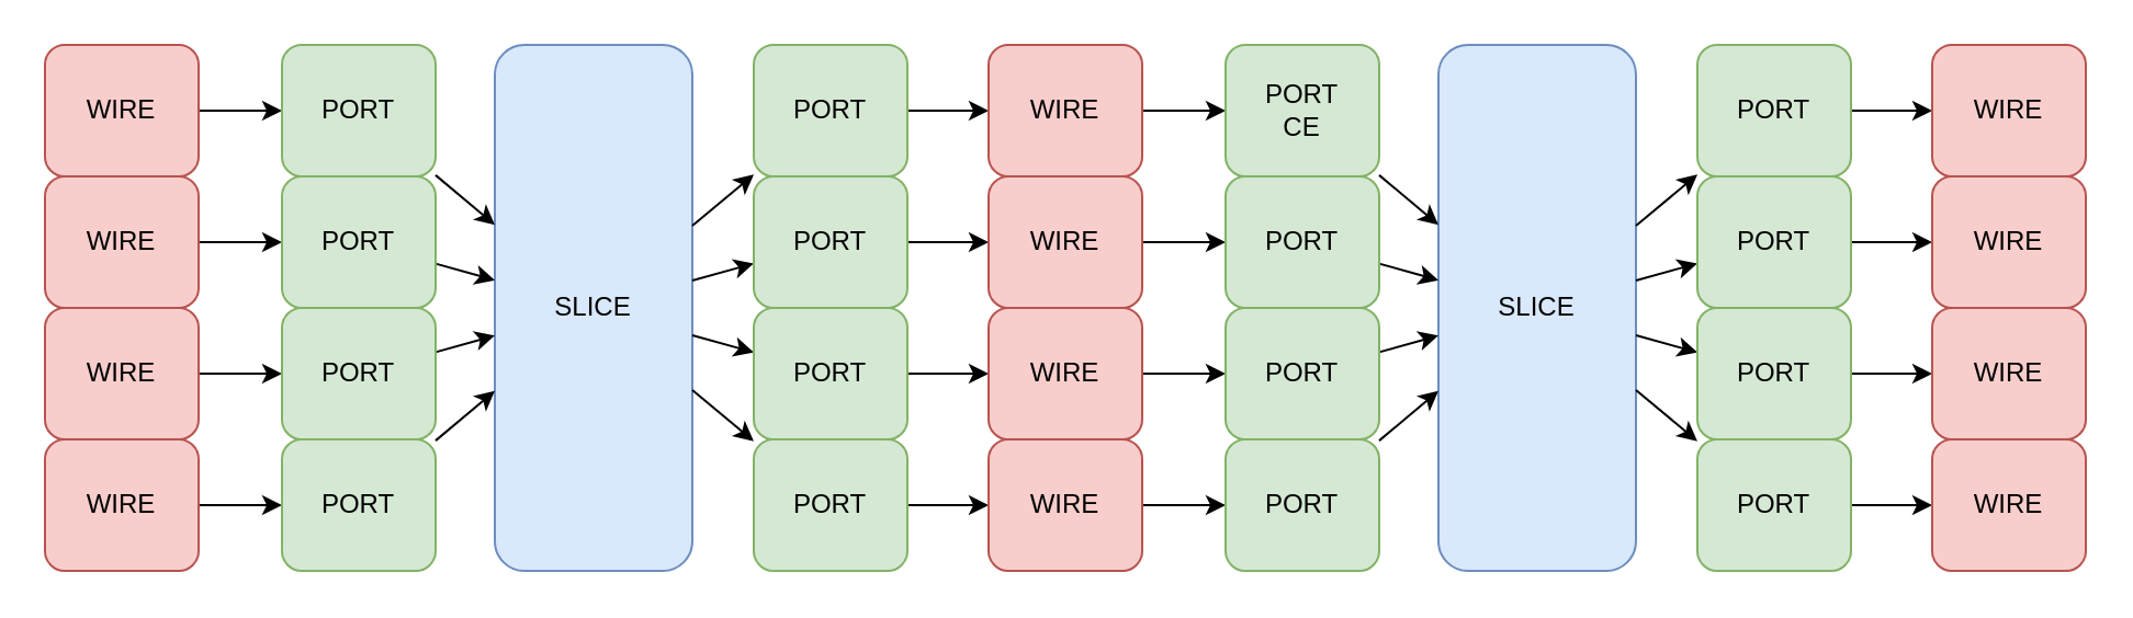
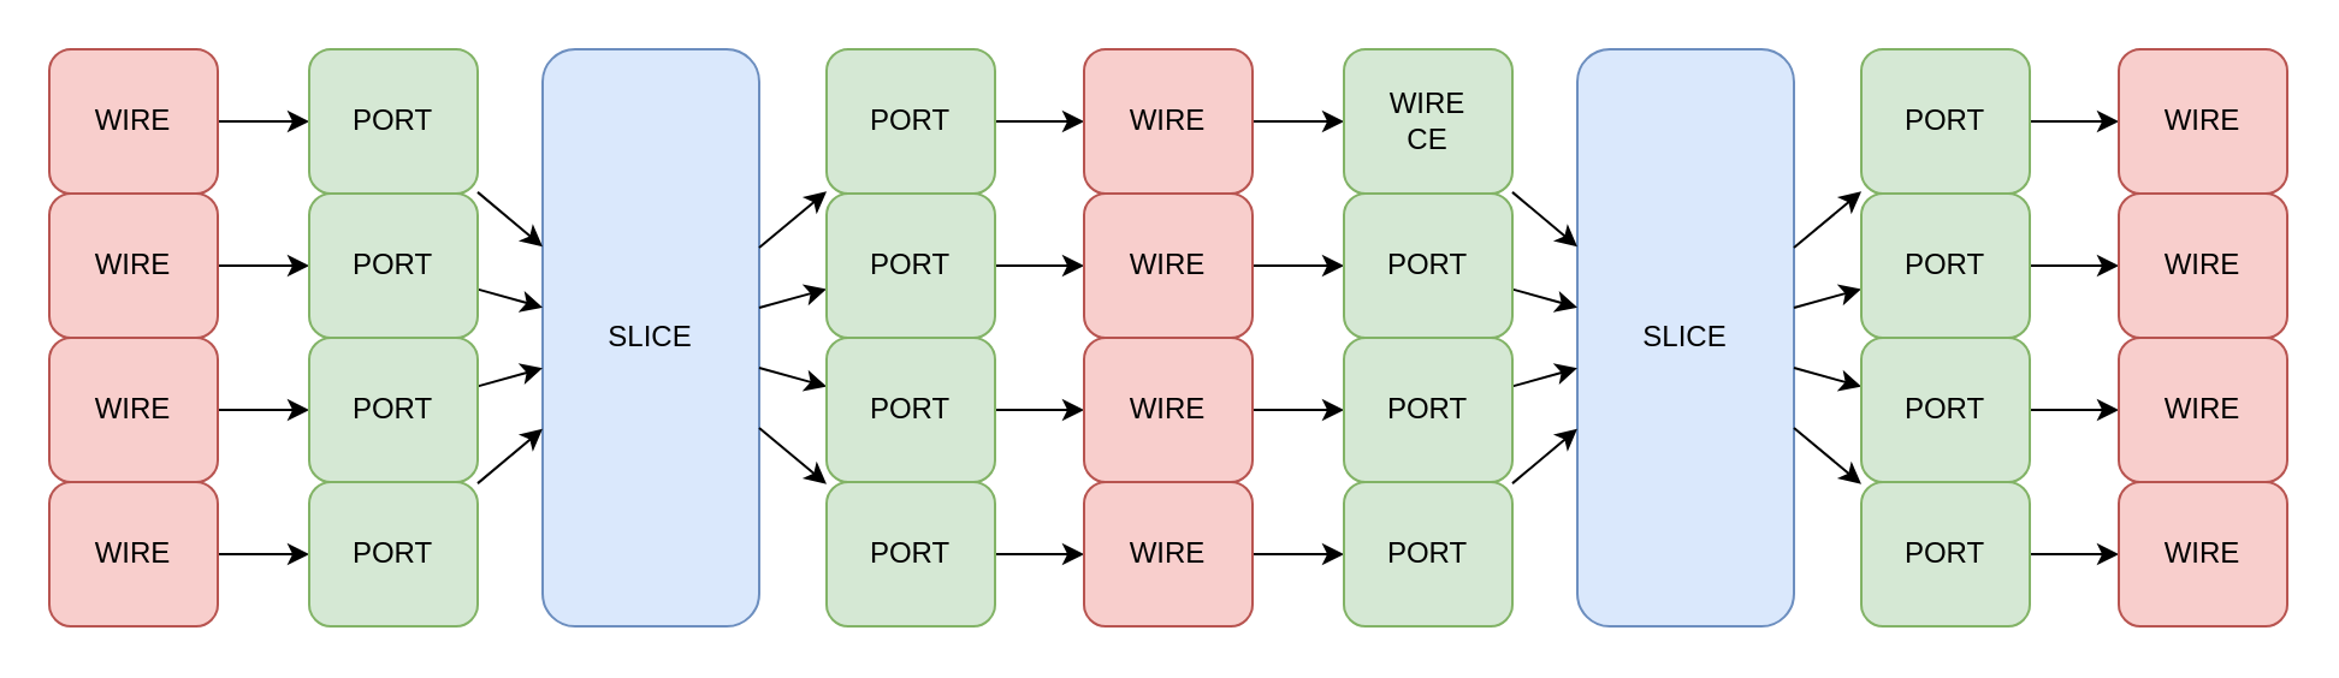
  <mxCell id="0" />
  <mxCell id="1" parent="0" />
  <mxCell id="2" value="SLICE" style="rounded=1;whiteSpace=wrap;html=1;fillColor=#dae8fc;strokeColor=#6c8ebf;" vertex="1" parent="1"><mxGeometry x="225" y="20" width="90" height="240" as="geometry" /></mxCell>
  <mxCell id="3" value="SLICE" style="rounded=1;whiteSpace=wrap;html=1;fillColor=#dae8fc;strokeColor=#6c8ebf;" vertex="1" parent="1"><mxGeometry x="655" y="20" width="90" height="240" as="geometry" /></mxCell>
  <mxCell id="4" value="" style="endArrow=classic;html=1;" edge="1" parent="1" source="37" target="42"><mxGeometry width="50" height="50" relative="1" as="geometry"><mxPoint x="-30" y="40" as="sourcePoint" /><mxPoint x="20" y="-10" as="targetPoint" /></mxGeometry></mxCell>
  <mxCell id="5" value="" style="endArrow=classic;html=1;" edge="1" parent="1" source="38" target="43"><mxGeometry width="50" height="50" relative="1" as="geometry"><mxPoint x="100" y="60" as="sourcePoint" /><mxPoint x="120" y="60" as="targetPoint" /></mxGeometry></mxCell>
  <mxCell id="6" value="" style="endArrow=classic;html=1;" edge="1" parent="1" source="39" target="44"><mxGeometry width="50" height="50" relative="1" as="geometry"><mxPoint x="100" y="120" as="sourcePoint" /><mxPoint x="120" y="120" as="targetPoint" /></mxGeometry></mxCell>
  <mxCell id="7" value="" style="endArrow=classic;html=1;" edge="1" parent="1" source="40" target="45"><mxGeometry width="50" height="50" relative="1" as="geometry"><mxPoint x="100" y="180" as="sourcePoint" /><mxPoint x="120" y="180" as="targetPoint" /></mxGeometry></mxCell>
  <mxCell id="8" value="" style="endArrow=classic;html=1;" edge="1" parent="1" source="45" target="2"><mxGeometry width="50" height="50" relative="1" as="geometry"><mxPoint x="100" y="240" as="sourcePoint" /><mxPoint x="120" y="240" as="targetPoint" /></mxGeometry></mxCell>
  <mxCell id="9" value="" style="endArrow=classic;html=1;" edge="1" parent="1" source="44" target="2"><mxGeometry width="50" height="50" relative="1" as="geometry"><mxPoint x="190" y="211.364" as="sourcePoint" /><mxPoint x="220" y="186.818" as="targetPoint" /></mxGeometry></mxCell>
  <mxCell id="10" value="" style="endArrow=classic;html=1;" edge="1" parent="1" source="43" target="2"><mxGeometry width="50" height="50" relative="1" as="geometry"><mxPoint x="190" y="170.455" as="sourcePoint" /><mxPoint x="220" y="162.273" as="targetPoint" /></mxGeometry></mxCell>
  <mxCell id="11" value="" style="endArrow=classic;html=1;" edge="1" parent="1" source="42" target="2"><mxGeometry width="50" height="50" relative="1" as="geometry"><mxPoint x="190" y="129.545" as="sourcePoint" /><mxPoint x="220" y="137.727" as="targetPoint" /></mxGeometry></mxCell>
  <mxCell id="12" value="" style="endArrow=classic;html=1;" edge="1" parent="1" source="2" target="47"><mxGeometry width="50" height="50" relative="1" as="geometry"><mxPoint x="190" y="88.636" as="sourcePoint" /><mxPoint x="220" y="113.182" as="targetPoint" /></mxGeometry></mxCell>
  <mxCell id="13" value="" style="endArrow=classic;html=1;" edge="1" parent="1" source="2" target="48"><mxGeometry width="50" height="50" relative="1" as="geometry"><mxPoint x="310" y="115.966" as="sourcePoint" /><mxPoint x="349" y="86.471" as="targetPoint" /></mxGeometry></mxCell>
  <mxCell id="14" value="" style="endArrow=classic;html=1;" edge="1" parent="1" source="2" target="49"><mxGeometry width="50" height="50" relative="1" as="geometry"><mxPoint x="310" y="138.655" as="sourcePoint" /><mxPoint x="349" y="128.824" as="targetPoint" /></mxGeometry></mxCell>
  <mxCell id="15" value="" style="endArrow=classic;html=1;" edge="1" parent="1" source="2" target="50"><mxGeometry width="50" height="50" relative="1" as="geometry"><mxPoint x="310" y="161.345" as="sourcePoint" /><mxPoint x="349" y="171.176" as="targetPoint" /></mxGeometry></mxCell>
  <mxCell id="16" value="" style="endArrow=classic;html=1;" edge="1" parent="1" source="50" target="55"><mxGeometry width="50" height="50" relative="1" as="geometry"><mxPoint x="310" y="184.034" as="sourcePoint" /><mxPoint x="349" y="213.529" as="targetPoint" /></mxGeometry></mxCell>
  <mxCell id="17" value="" style="endArrow=classic;html=1;" edge="1" parent="1" source="49" target="54"><mxGeometry width="50" height="50" relative="1" as="geometry"><mxPoint x="419" y="240" as="sourcePoint" /><mxPoint x="450" y="240" as="targetPoint" /></mxGeometry></mxCell>
  <mxCell id="18" value="" style="endArrow=classic;html=1;" edge="1" parent="1" source="48" target="53"><mxGeometry width="50" height="50" relative="1" as="geometry"><mxPoint x="419" y="180" as="sourcePoint" /><mxPoint x="450" y="180" as="targetPoint" /></mxGeometry></mxCell>
  <mxCell id="19" value="" style="endArrow=classic;html=1;" edge="1" parent="1" source="47" target="52"><mxGeometry width="50" height="50" relative="1" as="geometry"><mxPoint x="419" y="120" as="sourcePoint" /><mxPoint x="450" y="120" as="targetPoint" /></mxGeometry></mxCell>
  <mxCell id="20" value="" style="endArrow=classic;html=1;" edge="1" parent="1" source="52" target="57"><mxGeometry width="50" height="50" relative="1" as="geometry"><mxPoint x="419" y="60" as="sourcePoint" /><mxPoint x="450" y="60" as="targetPoint" /></mxGeometry></mxCell>
  <mxCell id="21" value="" style="endArrow=classic;html=1;" edge="1" parent="1" source="53" target="58"><mxGeometry width="50" height="50" relative="1" as="geometry"><mxPoint x="520" y="60" as="sourcePoint" /><mxPoint x="560" y="60" as="targetPoint" /></mxGeometry></mxCell>
  <mxCell id="22" value="" style="endArrow=classic;html=1;" edge="1" parent="1" source="54" target="59"><mxGeometry width="50" height="50" relative="1" as="geometry"><mxPoint x="520" y="120" as="sourcePoint" /><mxPoint x="560" y="120" as="targetPoint" /></mxGeometry></mxCell>
  <mxCell id="23" value="" style="endArrow=classic;html=1;" edge="1" parent="1" source="55" target="60"><mxGeometry width="50" height="50" relative="1" as="geometry"><mxPoint x="520" y="180" as="sourcePoint" /><mxPoint x="560" y="180" as="targetPoint" /></mxGeometry></mxCell>
  <mxCell id="24" value="" style="endArrow=classic;html=1;" edge="1" parent="1" source="60" target="3"><mxGeometry width="50" height="50" relative="1" as="geometry"><mxPoint x="520" y="240" as="sourcePoint" /><mxPoint x="560" y="240" as="targetPoint" /></mxGeometry></mxCell>
  <mxCell id="25" value="" style="endArrow=classic;html=1;" edge="1" parent="1" source="59" target="3"><mxGeometry width="50" height="50" relative="1" as="geometry"><mxPoint x="630" y="213.75" as="sourcePoint" /><mxPoint x="670" y="183.75" as="targetPoint" /></mxGeometry></mxCell>
  <mxCell id="26" value="" style="endArrow=classic;html=1;" edge="1" parent="1" source="58" target="3"><mxGeometry width="50" height="50" relative="1" as="geometry"><mxPoint x="630" y="171.25" as="sourcePoint" /><mxPoint x="670" y="161.25" as="targetPoint" /></mxGeometry></mxCell>
  <mxCell id="27" value="" style="endArrow=classic;html=1;" edge="1" parent="1" source="57" target="3"><mxGeometry width="50" height="50" relative="1" as="geometry"><mxPoint x="630" y="128.75" as="sourcePoint" /><mxPoint x="670" y="138.75" as="targetPoint" /></mxGeometry></mxCell>
  <mxCell id="28" value="" style="endArrow=classic;html=1;" edge="1" parent="1" source="3" target="62"><mxGeometry width="50" height="50" relative="1" as="geometry"><mxPoint x="630" y="86.25" as="sourcePoint" /><mxPoint x="670" y="116.25" as="targetPoint" /></mxGeometry></mxCell>
  <mxCell id="29" value="" style="endArrow=classic;html=1;" edge="1" parent="1" source="3" target="63"><mxGeometry width="50" height="50" relative="1" as="geometry"><mxPoint x="760" y="113.182" as="sourcePoint" /><mxPoint x="790" y="88.636" as="targetPoint" /></mxGeometry></mxCell>
  <mxCell id="30" value="" style="endArrow=classic;html=1;" edge="1" parent="1" source="3" target="64"><mxGeometry width="50" height="50" relative="1" as="geometry"><mxPoint x="760" y="137.727" as="sourcePoint" /><mxPoint x="790" y="129.545" as="targetPoint" /></mxGeometry></mxCell>
  <mxCell id="31" value="" style="endArrow=classic;html=1;" edge="1" parent="1" source="3" target="65"><mxGeometry width="50" height="50" relative="1" as="geometry"><mxPoint x="760" y="162.273" as="sourcePoint" /><mxPoint x="790" y="170.455" as="targetPoint" /></mxGeometry></mxCell>
  <mxCell id="32" value="" style="endArrow=classic;html=1;" edge="1" parent="1" source="65" target="70"><mxGeometry width="50" height="50" relative="1" as="geometry"><mxPoint x="760" y="186.818" as="sourcePoint" /><mxPoint x="790" y="211.364" as="targetPoint" /></mxGeometry></mxCell>
  <mxCell id="33" value="" style="endArrow=classic;html=1;" edge="1" parent="1" source="64" target="69"><mxGeometry width="50" height="50" relative="1" as="geometry"><mxPoint x="860" y="240" as="sourcePoint" /><mxPoint x="890" y="240" as="targetPoint" /></mxGeometry></mxCell>
  <mxCell id="34" value="" style="endArrow=classic;html=1;" edge="1" parent="1" source="63" target="68"><mxGeometry width="50" height="50" relative="1" as="geometry"><mxPoint x="860" y="180" as="sourcePoint" /><mxPoint x="890" y="180" as="targetPoint" /></mxGeometry></mxCell>
  <mxCell id="35" value="" style="endArrow=classic;html=1;" edge="1" parent="1" source="62" target="67"><mxGeometry width="50" height="50" relative="1" as="geometry"><mxPoint x="860" y="120" as="sourcePoint" /><mxPoint x="890" y="120" as="targetPoint" /></mxGeometry></mxCell>
  <mxCell id="36" value="" style="group" vertex="1" connectable="0" parent="1"><mxGeometry x="20" y="20" width="70" height="240" as="geometry" /></mxCell>
  <mxCell id="37" value="WIRE" style="rounded=1;whiteSpace=wrap;html=1;fillColor=#f8cecc;strokeColor=#b85450;" vertex="1" parent="36"><mxGeometry width="70" height="60" as="geometry" /></mxCell>
  <mxCell id="38" value="WIRE" style="rounded=1;whiteSpace=wrap;html=1;fillColor=#f8cecc;strokeColor=#b85450;" vertex="1" parent="36"><mxGeometry y="60" width="70" height="60" as="geometry" /></mxCell>
  <mxCell id="39" value="WIRE" style="rounded=1;whiteSpace=wrap;html=1;fillColor=#f8cecc;strokeColor=#b85450;" vertex="1" parent="36"><mxGeometry y="120" width="70" height="60" as="geometry" /></mxCell>
  <mxCell id="40" value="WIRE" style="rounded=1;whiteSpace=wrap;html=1;fillColor=#f8cecc;strokeColor=#b85450;" vertex="1" parent="36"><mxGeometry y="180" width="70" height="60" as="geometry" /></mxCell>
  <mxCell id="41" value="" style="group" vertex="1" connectable="0" parent="1"><mxGeometry x="128" y="20" width="70" height="240" as="geometry" /></mxCell>
  <mxCell id="42" value="PORT" style="rounded=1;whiteSpace=wrap;html=1;fillColor=#d5e8d4;strokeColor=#82b366;" vertex="1" parent="41"><mxGeometry width="70" height="60" as="geometry" /></mxCell>
  <mxCell id="43" value="PORT" style="rounded=1;whiteSpace=wrap;html=1;fillColor=#d5e8d4;strokeColor=#82b366;" vertex="1" parent="41"><mxGeometry y="60" width="70" height="60" as="geometry" /></mxCell>
  <mxCell id="44" value="PORT" style="rounded=1;whiteSpace=wrap;html=1;fillColor=#d5e8d4;strokeColor=#82b366;" vertex="1" parent="41"><mxGeometry y="120" width="70" height="60" as="geometry" /></mxCell>
  <mxCell id="45" value="PORT" style="rounded=1;whiteSpace=wrap;html=1;fillColor=#d5e8d4;strokeColor=#82b366;" vertex="1" parent="41"><mxGeometry y="180" width="70" height="60" as="geometry" /></mxCell>
  <mxCell id="46" value="" style="group" vertex="1" connectable="0" parent="1"><mxGeometry x="343" y="20" width="70" height="240" as="geometry" /></mxCell>
  <mxCell id="47" value="PORT" style="rounded=1;whiteSpace=wrap;html=1;fillColor=#d5e8d4;strokeColor=#82b366;" vertex="1" parent="46"><mxGeometry width="70" height="60" as="geometry" /></mxCell>
  <mxCell id="48" value="PORT" style="rounded=1;whiteSpace=wrap;html=1;fillColor=#d5e8d4;strokeColor=#82b366;" vertex="1" parent="46"><mxGeometry y="60" width="70" height="60" as="geometry" /></mxCell>
  <mxCell id="49" value="PORT" style="rounded=1;whiteSpace=wrap;html=1;fillColor=#d5e8d4;strokeColor=#82b366;" vertex="1" parent="46"><mxGeometry y="120" width="70" height="60" as="geometry" /></mxCell>
  <mxCell id="50" value="PORT" style="rounded=1;whiteSpace=wrap;html=1;fillColor=#d5e8d4;strokeColor=#82b366;" vertex="1" parent="46"><mxGeometry y="180" width="70" height="60" as="geometry" /></mxCell>
  <mxCell id="51" value="" style="group" vertex="1" connectable="0" parent="1"><mxGeometry x="450" y="20" width="70" height="240" as="geometry" /></mxCell>
  <mxCell id="52" value="WIRE" style="rounded=1;whiteSpace=wrap;html=1;fillColor=#f8cecc;strokeColor=#b85450;" vertex="1" parent="51"><mxGeometry width="70" height="60" as="geometry" /></mxCell>
  <mxCell id="53" value="WIRE" style="rounded=1;whiteSpace=wrap;html=1;fillColor=#f8cecc;strokeColor=#b85450;" vertex="1" parent="51"><mxGeometry y="60" width="70" height="60" as="geometry" /></mxCell>
  <mxCell id="54" value="WIRE" style="rounded=1;whiteSpace=wrap;html=1;fillColor=#f8cecc;strokeColor=#b85450;" vertex="1" parent="51"><mxGeometry y="120" width="70" height="60" as="geometry" /></mxCell>
  <mxCell id="55" value="WIRE" style="rounded=1;whiteSpace=wrap;html=1;fillColor=#f8cecc;strokeColor=#b85450;" vertex="1" parent="51"><mxGeometry y="180" width="70" height="60" as="geometry" /></mxCell>
  <mxCell id="56" value="" style="group" vertex="1" connectable="0" parent="1"><mxGeometry x="558" y="20" width="70" height="240" as="geometry" /></mxCell>
- <mxCell id="57" value="PORT&lt;br&gt;CE" style="rounded=1;whiteSpace=wrap;html=1;fillColor=#d5e8d4;strokeColor=#82b366;" vertex="1" parent="56"><mxGeometry width="70" height="60" as="geometry" /></mxCell>
+ <mxCell id="57" value="WIRE&lt;br&gt;CE" style="rounded=1;whiteSpace=wrap;html=1;fillColor=#d5e8d4;strokeColor=#82b366;" vertex="1" parent="56"><mxGeometry width="70" height="60" as="geometry" /></mxCell>
  <mxCell id="58" value="PORT" style="rounded=1;whiteSpace=wrap;html=1;fillColor=#d5e8d4;strokeColor=#82b366;" vertex="1" parent="56"><mxGeometry y="60" width="70" height="60" as="geometry" /></mxCell>
  <mxCell id="59" value="PORT" style="rounded=1;whiteSpace=wrap;html=1;fillColor=#d5e8d4;strokeColor=#82b366;" vertex="1" parent="56"><mxGeometry y="120" width="70" height="60" as="geometry" /></mxCell>
  <mxCell id="60" value="PORT" style="rounded=1;whiteSpace=wrap;html=1;fillColor=#d5e8d4;strokeColor=#82b366;" vertex="1" parent="56"><mxGeometry y="180" width="70" height="60" as="geometry" /></mxCell>
  <mxCell id="61" value="" style="group" vertex="1" connectable="0" parent="1"><mxGeometry x="773" y="20" width="70" height="240" as="geometry" /></mxCell>
  <mxCell id="62" value="PORT" style="rounded=1;whiteSpace=wrap;html=1;fillColor=#d5e8d4;strokeColor=#82b366;" vertex="1" parent="61"><mxGeometry width="70" height="60" as="geometry" /></mxCell>
  <mxCell id="63" value="PORT" style="rounded=1;whiteSpace=wrap;html=1;fillColor=#d5e8d4;strokeColor=#82b366;" vertex="1" parent="61"><mxGeometry y="60" width="70" height="60" as="geometry" /></mxCell>
  <mxCell id="64" value="PORT" style="rounded=1;whiteSpace=wrap;html=1;fillColor=#d5e8d4;strokeColor=#82b366;" vertex="1" parent="61"><mxGeometry y="120" width="70" height="60" as="geometry" /></mxCell>
  <mxCell id="65" value="PORT" style="rounded=1;whiteSpace=wrap;html=1;fillColor=#d5e8d4;strokeColor=#82b366;" vertex="1" parent="61"><mxGeometry y="180" width="70" height="60" as="geometry" /></mxCell>
  <mxCell id="66" value="" style="group" vertex="1" connectable="0" parent="1"><mxGeometry x="880" y="20" width="70" height="240" as="geometry" /></mxCell>
  <mxCell id="67" value="WIRE" style="rounded=1;whiteSpace=wrap;html=1;fillColor=#f8cecc;strokeColor=#b85450;" vertex="1" parent="66"><mxGeometry width="70" height="60" as="geometry" /></mxCell>
  <mxCell id="68" value="WIRE" style="rounded=1;whiteSpace=wrap;html=1;fillColor=#f8cecc;strokeColor=#b85450;" vertex="1" parent="66"><mxGeometry y="60" width="70" height="60" as="geometry" /></mxCell>
  <mxCell id="69" value="WIRE" style="rounded=1;whiteSpace=wrap;html=1;fillColor=#f8cecc;strokeColor=#b85450;" vertex="1" parent="66"><mxGeometry y="120" width="70" height="60" as="geometry" /></mxCell>
  <mxCell id="70" value="WIRE" style="rounded=1;whiteSpace=wrap;html=1;fillColor=#f8cecc;strokeColor=#b85450;" vertex="1" parent="66"><mxGeometry y="180" width="70" height="60" as="geometry" /></mxCell>
